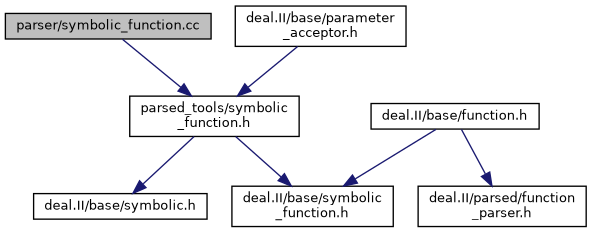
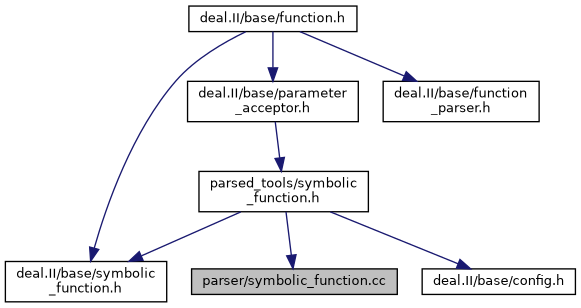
  digraph {
    node [color=black fontname=Helvetica fontsize=10 shape=record]
    edge [color=midnightblue fontname=Helvetica fontsize=10 labelfontname=Helvetica labelfontsize=10 style=solid]
    n1 [fillcolor=grey75 fontcolor=black height=0.2 label="parser/symbolic_function.cc" style=filled width=0.4]
    n2 [height=0.2 label="parsed_tools/symbolic\l_function.h" width=0.4]
-   n3 [height=0.2 label="deal.II/base/symbolic.h" width=0.4]
+   n3 [height=0.2 label="deal.II/base/config.h" width=0.4]
    n4 [height=0.2 label="deal.II/base/symbolic\l_function.h" width=0.4]
    n5 [height=0.2 label="deal.II/base/parameter\l_acceptor.h" width=0.4]
    n6 [height=0.2 label="deal.II/base/function.h" width=0.4]
-   n7 [height=0.2 label="deal.II/parsed/function\l_parser.h" width=0.4]
-   n1 -> n2
+   n7 [height=0.2 label="deal.II/base/function\l_parser.h" width=0.4]
+   n2 -> n1
    n2 -> n3
    n2 -> n4
    n5 -> n2
    n6 -> n4
+   n6 -> n5
    n6 -> n7
  }
